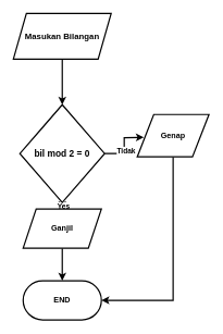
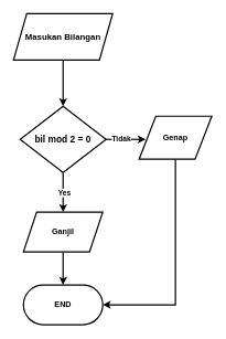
  <mxCell id="0" />
  <mxCell id="1" parent="0" />
  <mxCell id="2" value="" style="edgeStyle=orthogonalEdgeStyle;rounded=0;orthogonalLoop=1;jettySize=auto;html=1;strokeWidth=2;" edge="1" parent="1" source="3" target="8"><mxGeometry relative="1" as="geometry" /></mxCell>
  <mxCell id="3" value="&lt;font style=&quot;font-size: 13px;&quot;&gt;&lt;b&gt;Masukan Bilangan&lt;/b&gt;&lt;/font&gt;" style="shape=parallelogram;perimeter=parallelogramPerimeter;whiteSpace=wrap;html=1;fixedSize=1;rounded=1;strokeWidth=2;arcSize=0;" vertex="1" parent="1"><mxGeometry x="20" y="20" width="150" height="70" as="geometry" /></mxCell>
  <mxCell id="4" style="edgeStyle=orthogonalEdgeStyle;rounded=0;orthogonalLoop=1;jettySize=auto;html=1;strokeWidth=2;" edge="1" parent="1" source="8"><mxGeometry relative="1" as="geometry"><mxPoint x="220" y="210" as="targetPoint" /></mxGeometry></mxCell>
  <mxCell id="5" value="&lt;b&gt;Tidak&lt;/b&gt;" style="edgeLabel;html=1;align=center;verticalAlign=middle;resizable=0;points=[];" vertex="1" connectable="0" parent="4"><mxGeometry x="-0.257" y="-2" relative="1" as="geometry"><mxPoint y="-4" as="offset" /></mxGeometry></mxCell>
  <mxCell id="6" value="" style="edgeStyle=orthogonalEdgeStyle;rounded=0;orthogonalLoop=1;jettySize=auto;html=1;strokeWidth=2;" edge="1" parent="1" source="8" target="12"><mxGeometry relative="1" as="geometry"><Array as="points"><mxPoint x="95" y="290" /><mxPoint x="95" y="290" /></Array></mxGeometry></mxCell>
  <mxCell id="7" value="&lt;b&gt;Yes&lt;/b&gt;" style="edgeLabel;html=1;align=center;verticalAlign=middle;resizable=0;points=[];" vertex="1" connectable="0" parent="6"><mxGeometry x="-0.006" y="1" relative="1" as="geometry"><mxPoint as="offset" /></mxGeometry></mxCell>
- <mxCell id="8" value="&lt;b&gt;&lt;font style=&quot;font-size: 14px;&quot;&gt;bil mod 2 = 0&lt;/font&gt;&lt;/b&gt;" style="rhombus;whiteSpace=wrap;html=1;rounded=1;strokeWidth=2;arcSize=0;" vertex="1" parent="1"><mxGeometry x="30" y="160" width="130" height="150" as="geometry" /></mxCell>
+ <mxCell id="8" value="&lt;b&gt;&lt;font style=&quot;font-size: 14px;&quot;&gt;bil mod 2 = 0&lt;/font&gt;&lt;/b&gt;" style="rhombus;whiteSpace=wrap;html=1;rounded=1;strokeWidth=2;arcSize=0;" vertex="1" parent="1"><mxGeometry x="30" y="160" width="130" height="100" as="geometry" /></mxCell>
  <mxCell id="9" style="edgeStyle=orthogonalEdgeStyle;rounded=0;orthogonalLoop=1;jettySize=auto;html=1;exitX=0.5;exitY=1;exitDx=0;exitDy=0;entryX=1;entryY=0.5;entryDx=0;entryDy=0;fontStyle=1;strokeWidth=2;" edge="1" parent="1" source="10" target="13"><mxGeometry relative="1" as="geometry" /></mxCell>
  <mxCell id="10" value="&lt;b&gt;Genap&lt;/b&gt;" style="shape=parallelogram;html=1;strokeWidth=2;perimeter=parallelogramPerimeter;whiteSpace=wrap;rounded=1;arcSize=0;size=0.23;" vertex="1" parent="1"><mxGeometry x="210" y="175" width="110" height="65" as="geometry" /></mxCell>
  <mxCell id="11" value="" style="edgeStyle=orthogonalEdgeStyle;rounded=0;orthogonalLoop=1;jettySize=auto;html=1;strokeWidth=2;" edge="1" parent="1" source="12" target="13"><mxGeometry relative="1" as="geometry" /></mxCell>
  <mxCell id="12" value="&lt;b&gt;Ganjil&lt;/b&gt;" style="shape=parallelogram;perimeter=parallelogramPerimeter;whiteSpace=wrap;html=1;fixedSize=1;rounded=1;strokeWidth=2;arcSize=0;" vertex="1" parent="1"><mxGeometry x="35" y="320" width="120" height="60" as="geometry" /></mxCell>
  <mxCell id="13" value="&lt;b&gt;END&lt;/b&gt;" style="rounded=1;whiteSpace=wrap;html=1;strokeWidth=2;arcSize=50;" vertex="1" parent="1"><mxGeometry x="35" y="430" width="120" height="60" as="geometry" /></mxCell>
